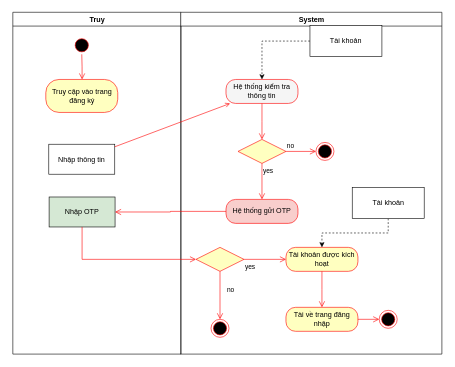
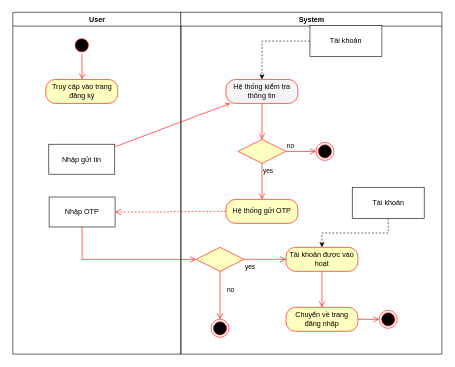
  <mxCell id="0" />
  <mxCell id="1" parent="0" />
- <mxCell id="2" value="Truy" style="swimlane;whiteSpace=wrap" parent="1" vertex="1"><mxGeometry x="20.5" y="20" width="280.5" height="570" as="geometry" /></mxCell>
+ <mxCell id="2" value="User" style="swimlane;whiteSpace=wrap" parent="1" vertex="1"><mxGeometry x="20.5" y="20" width="280.5" height="570" as="geometry" /></mxCell>
  <mxCell id="3" value="" style="ellipse;shape=startState;fillColor=#000000;strokeColor=#ff0000;" parent="2" vertex="1"><mxGeometry x="100" y="40" width="30" height="30" as="geometry" /></mxCell>
  <mxCell id="4" value="" style="edgeStyle=elbowEdgeStyle;elbow=horizontal;verticalAlign=bottom;endArrow=open;endSize=8;strokeColor=#FF0000;endFill=1;rounded=0" parent="2" source="3" target="6" edge="1"><mxGeometry x="100" y="40" as="geometry"><mxPoint x="115.026" y="110" as="targetPoint" /></mxGeometry></mxCell>
- <mxCell id="5" value="Nhập thông tin" style="" parent="2" vertex="1"><mxGeometry x="60" y="220" width="110" height="50" as="geometry" /></mxCell>
- <mxCell id="6" value="&lt;span style=&quot;text-wrap: nowrap;&quot;&gt;Truy cập vào trang&lt;/span&gt;&lt;br style=&quot;padding: 0px; margin: 0px; text-wrap: nowrap;&quot;&gt;&lt;span style=&quot;text-wrap: nowrap;&quot;&gt;đăng ký&lt;/span&gt;" style="rounded=1;whiteSpace=wrap;html=1;arcSize=40;fontColor=#000000;fillColor=#ffffc0;strokeColor=#ff0000;" vertex="1" parent="2"><mxGeometry x="55" y="112" width="120" height="55" as="geometry" /></mxCell>
- <mxCell id="7" value="Nhập OTP" style="html=1;whiteSpace=wrap;fillColor=#d5e8d4;" vertex="1" parent="2"><mxGeometry x="60.5" y="308" width="110" height="50" as="geometry" /></mxCell>
+ <mxCell id="5" value="Nhập gửi tin" style="" parent="2" vertex="1"><mxGeometry x="60" y="220" width="110" height="50" as="geometry" /></mxCell>
+ <mxCell id="6" value="&lt;span style=&quot;text-wrap: nowrap;&quot;&gt;Truy cập vào trang&lt;/span&gt;&lt;br style=&quot;padding: 0px; margin: 0px; text-wrap: nowrap;&quot;&gt;&lt;span style=&quot;text-wrap: nowrap;&quot;&gt;đăng ký&lt;/span&gt;" style="rounded=1;whiteSpace=wrap;html=1;arcSize=40;fontColor=#000000;fillColor=#ffffc0;strokeColor=#ff0000;" vertex="1" parent="2"><mxGeometry x="55" y="112" width="120" height="40" as="geometry" /></mxCell>
+ <mxCell id="7" value="Nhập OTP" style="html=1;whiteSpace=wrap;" vertex="1" parent="2"><mxGeometry x="60.5" y="308" width="110" height="50" as="geometry" /></mxCell>
  <mxCell id="8" value="System" style="swimlane;whiteSpace=wrap" parent="1" vertex="1"><mxGeometry x="300.5" y="20" width="435.5" height="570" as="geometry" /></mxCell>
  <mxCell id="9" value="Hệ thống kiểm tra thông tin" style="rounded=1;whiteSpace=wrap;html=1;arcSize=40;fontColor=#000000;fillColor=#f5f5f5;strokeColor=#ff0000;" vertex="1" parent="8"><mxGeometry x="75.5" y="112" width="120" height="40" as="geometry" /></mxCell>
  <mxCell id="10" value="" style="edgeStyle=orthogonalEdgeStyle;html=1;verticalAlign=bottom;endArrow=open;endSize=8;strokeColor=#ff0000;rounded=0;" edge="1" source="9" parent="8"><mxGeometry relative="1" as="geometry"><mxPoint x="135.5" y="212" as="targetPoint" /></mxGeometry></mxCell>
  <mxCell id="11" value="" style="edgeStyle=orthogonalEdgeStyle;rounded=0;orthogonalLoop=1;jettySize=auto;html=1;dashed=1;" edge="1" parent="8" source="12" target="9"><mxGeometry relative="1" as="geometry" /></mxCell>
  <mxCell id="12" value="Tài khoản" style="rounded=0;whiteSpace=wrap;html=1;" vertex="1" parent="8"><mxGeometry x="215.5" y="22" width="120" height="52" as="geometry" /></mxCell>
  <mxCell id="13" value="" style="rhombus;whiteSpace=wrap;html=1;fontColor=#000000;fillColor=#ffffc0;strokeColor=#ff0000;" vertex="1" parent="8"><mxGeometry x="95.5" y="212" width="80" height="40" as="geometry" /></mxCell>
  <mxCell id="14" value="no" style="edgeStyle=orthogonalEdgeStyle;html=1;align=left;verticalAlign=bottom;endArrow=open;endSize=8;strokeColor=#ff0000;rounded=0;" edge="1" source="13" parent="8" target="16"><mxGeometry x="-1" relative="1" as="geometry"><mxPoint x="205.5" y="232" as="targetPoint" /></mxGeometry></mxCell>
  <mxCell id="15" value="yes" style="edgeStyle=orthogonalEdgeStyle;html=1;align=left;verticalAlign=top;endArrow=open;endSize=8;strokeColor=#ff0000;rounded=0;" edge="1" source="13" parent="8" target="17"><mxGeometry x="-1" relative="1" as="geometry"><mxPoint x="135.5" y="312" as="targetPoint" /></mxGeometry></mxCell>
  <mxCell id="16" value="" style="ellipse;html=1;shape=endState;fillColor=#000000;strokeColor=#ff0000;" vertex="1" parent="8"><mxGeometry x="225.5" y="217" width="30" height="30" as="geometry" /></mxCell>
- <mxCell id="17" value="Hệ thống gửi OTP" style="rounded=1;whiteSpace=wrap;html=1;arcSize=40;fontColor=#000000;fillColor=#f8cecc;strokeColor=#ff0000;" vertex="1" parent="8"><mxGeometry x="75.5" y="312" width="120" height="40" as="geometry" /></mxCell>
+ <mxCell id="17" value="Hệ thống gửi OTP" style="rounded=1;whiteSpace=wrap;html=1;arcSize=40;fontColor=#000000;fillColor=#ffffc0;strokeColor=#ff0000;" vertex="1" parent="8"><mxGeometry x="75.5" y="312" width="120" height="40" as="geometry" /></mxCell>
  <mxCell id="18" value="" style="rhombus;whiteSpace=wrap;html=1;fontColor=#000000;fillColor=#ffffc0;strokeColor=#ff0000;" vertex="1" parent="8"><mxGeometry x="25.5" y="392" width="80" height="40" as="geometry" /></mxCell>
  <mxCell id="19" value="no" style="edgeStyle=orthogonalEdgeStyle;html=1;align=left;verticalAlign=bottom;endArrow=open;endSize=8;strokeColor=#ff0000;rounded=0;" edge="1" source="18" parent="8" target="21"><mxGeometry y="10" relative="1" as="geometry"><mxPoint x="65.5" y="512" as="targetPoint" /><mxPoint as="offset" /></mxGeometry></mxCell>
  <mxCell id="20" value="yes" style="edgeStyle=orthogonalEdgeStyle;html=1;align=left;verticalAlign=top;endArrow=open;endSize=8;strokeColor=#ff0000;rounded=0;" edge="1" source="18" parent="8" target="22"><mxGeometry x="-1" relative="1" as="geometry"><mxPoint x="175.5" y="412" as="targetPoint" /></mxGeometry></mxCell>
  <mxCell id="21" value="" style="ellipse;html=1;shape=endState;fillColor=#000000;strokeColor=#ff0000;" vertex="1" parent="8"><mxGeometry x="50.5" y="512" width="30" height="30" as="geometry" /></mxCell>
- <mxCell id="22" value="Tài khoản được kích hoạt" style="rounded=1;whiteSpace=wrap;html=1;arcSize=40;fontColor=#000000;fillColor=#ffffc0;strokeColor=#ff0000;" vertex="1" parent="8"><mxGeometry x="175.5" y="392" width="120" height="40" as="geometry" /></mxCell>
+ <mxCell id="22" value="Tài khoản được vào hoạt" style="rounded=1;whiteSpace=wrap;html=1;arcSize=40;fontColor=#000000;fillColor=#ffffc0;strokeColor=#ff0000;" vertex="1" parent="8"><mxGeometry x="175.5" y="392" width="120" height="40" as="geometry" /></mxCell>
  <mxCell id="23" value="" style="edgeStyle=orthogonalEdgeStyle;html=1;verticalAlign=bottom;endArrow=open;endSize=8;strokeColor=#ff0000;rounded=0;" edge="1" source="22" parent="8"><mxGeometry relative="1" as="geometry"><mxPoint x="235.5" y="492" as="targetPoint" /></mxGeometry></mxCell>
  <mxCell id="24" value="" style="edgeStyle=orthogonalEdgeStyle;rounded=0;orthogonalLoop=1;jettySize=auto;html=1;dashed=1;" edge="1" parent="8" source="25" target="22"><mxGeometry relative="1" as="geometry"><mxPoint x="205.5" y="382" as="targetPoint" /></mxGeometry></mxCell>
  <mxCell id="25" value="Tài khoản" style="rounded=0;whiteSpace=wrap;html=1;" vertex="1" parent="8"><mxGeometry x="286" y="292" width="120" height="52" as="geometry" /></mxCell>
- <mxCell id="26" value="Tài về trang đăng nhập" style="rounded=1;whiteSpace=wrap;html=1;arcSize=40;fontColor=#000000;fillColor=#ffffc0;strokeColor=#ff0000;" vertex="1" parent="8"><mxGeometry x="175.5" y="492" width="120" height="40" as="geometry" /></mxCell>
+ <mxCell id="26" value="Chuyển về trang đăng nhập" style="rounded=1;whiteSpace=wrap;html=1;arcSize=40;fontColor=#000000;fillColor=#ffffc0;strokeColor=#ff0000;" vertex="1" parent="8"><mxGeometry x="175.5" y="492" width="120" height="40" as="geometry" /></mxCell>
  <mxCell id="27" value="" style="edgeStyle=orthogonalEdgeStyle;html=1;verticalAlign=bottom;endArrow=open;endSize=8;strokeColor=#ff0000;rounded=0;" edge="1" source="26" parent="8" target="28"><mxGeometry relative="1" as="geometry"><mxPoint x="325.5" y="512" as="targetPoint" /></mxGeometry></mxCell>
  <mxCell id="28" value="" style="ellipse;html=1;shape=endState;fillColor=#000000;strokeColor=#ff0000;" vertex="1" parent="8"><mxGeometry x="331" y="497" width="30" height="30" as="geometry" /></mxCell>
  <mxCell id="29" value="" style="endArrow=open;strokeColor=#FF0000;endFill=1;rounded=0;" parent="1" source="5" target="9" edge="1"><mxGeometry relative="1" as="geometry"><mxPoint x="320.955" y="180" as="targetPoint" /></mxGeometry></mxCell>
- <mxCell id="30" value="" style="edgeStyle=orthogonalEdgeStyle;html=1;verticalAlign=bottom;endArrow=open;endSize=8;strokeColor=#ff0000;rounded=0;" edge="1" source="17" parent="1" target="7"><mxGeometry relative="1" as="geometry"><mxPoint x="436" y="432" as="targetPoint" /></mxGeometry></mxCell>
+ <mxCell id="30" value="" style="edgeStyle=orthogonalEdgeStyle;html=1;verticalAlign=bottom;endArrow=open;endSize=8;strokeColor=#ff0000;rounded=0;dashed=1;" edge="1" source="17" parent="1" target="7"><mxGeometry relative="1" as="geometry"><mxPoint x="436" y="432" as="targetPoint" /></mxGeometry></mxCell>
  <mxCell id="31" value="" style="edgeStyle=orthogonalEdgeStyle;html=1;verticalAlign=bottom;endArrow=open;endSize=8;strokeColor=#ff0000;rounded=0;" edge="1" parent="1" source="7" target="18"><mxGeometry relative="1" as="geometry"><mxPoint x="226" y="512" as="targetPoint" /><mxPoint x="386" y="362" as="sourcePoint" /><Array as="points"><mxPoint x="136" y="432" /></Array></mxGeometry></mxCell>
